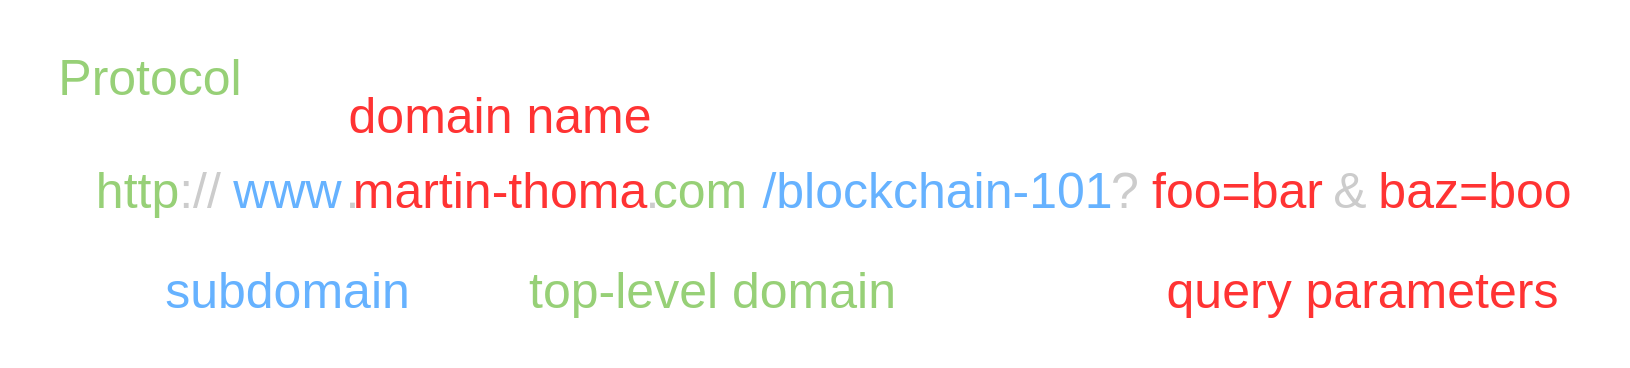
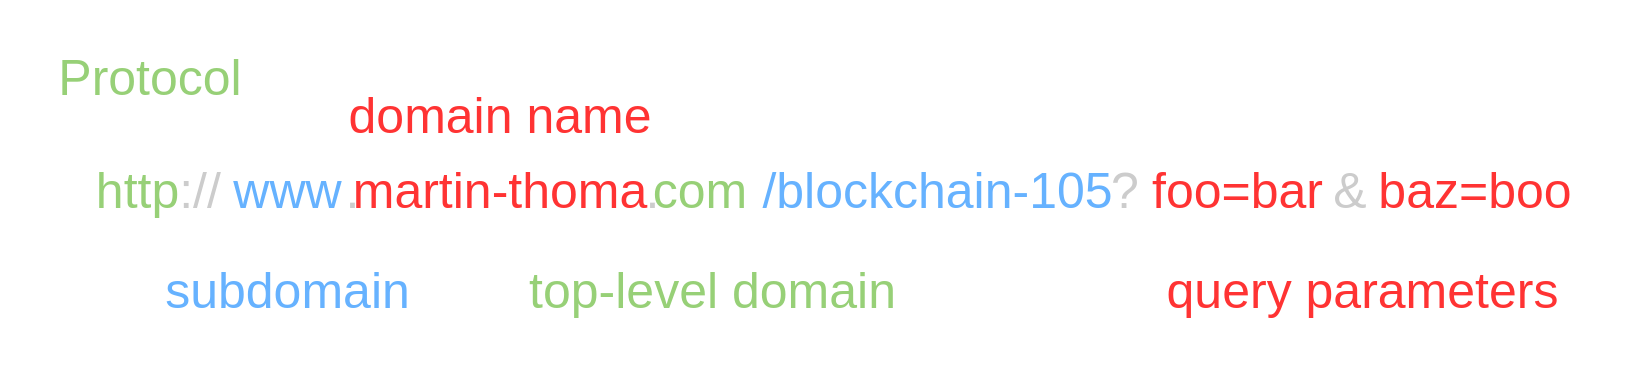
  <mxCell id="0" />
  <mxCell id="1" parent="0" />
  <mxCell id="2" value="http" style="text;html=1;strokeColor=none;fillColor=none;align=center;verticalAlign=middle;whiteSpace=wrap;rounded=0;fontSize=20;fontStyle=0;fontColor=#97D077;" vertex="1" parent="1"><mxGeometry x="40" y="65" width="30" height="20" as="geometry" /></mxCell>
  <mxCell id="3" value="://" style="text;html=1;strokeColor=none;fillColor=none;align=center;verticalAlign=middle;whiteSpace=wrap;rounded=0;fontSize=20;fontColor=#CCCCCC;" vertex="1" parent="1"><mxGeometry x="70" y="65" width="20" height="20" as="geometry" /></mxCell>
  <mxCell id="4" value="www" style="text;html=1;strokeColor=none;fillColor=none;align=center;verticalAlign=middle;whiteSpace=wrap;rounded=0;fontSize=20;fontColor=#66B2FF;" vertex="1" parent="1"><mxGeometry x="90" y="65" width="50" height="20" as="geometry" /></mxCell>
  <mxCell id="5" value="martin-thoma" style="text;html=1;strokeColor=none;fillColor=none;align=center;verticalAlign=middle;whiteSpace=wrap;rounded=0;fontSize=20;fontColor=#FF3333;" vertex="1" parent="1"><mxGeometry x="140" y="65" width="120" height="20" as="geometry" /></mxCell>
  <mxCell id="6" value="Protocol" style="text;html=1;strokeColor=none;fillColor=none;align=center;verticalAlign=middle;whiteSpace=wrap;rounded=0;fontSize=20;fontStyle=0;fontColor=#97D077;" vertex="1" parent="1"><mxGeometry x="20" y="20" width="80" height="20" as="geometry" /></mxCell>
  <mxCell id="7" value="subdomain" style="text;html=1;strokeColor=none;fillColor=none;align=center;verticalAlign=middle;whiteSpace=wrap;rounded=0;fontSize=20;fontStyle=0;fontColor=#66B2FF;" vertex="1" parent="1"><mxGeometry x="65" y="105" width="100" height="20" as="geometry" /></mxCell>
  <mxCell id="8" value="domain name" style="text;html=1;strokeColor=none;fillColor=none;align=center;verticalAlign=middle;whiteSpace=wrap;rounded=0;fontSize=20;fontStyle=0;fontColor=#FF3333;" vertex="1" parent="1"><mxGeometry x="130" y="35" width="140" height="20" as="geometry" /></mxCell>
  <mxCell id="9" value="com" style="text;html=1;strokeColor=none;fillColor=none;align=center;verticalAlign=middle;whiteSpace=wrap;rounded=0;fontSize=20;fontColor=#97D077;" vertex="1" parent="1"><mxGeometry x="260" y="65" width="40" height="20" as="geometry" /></mxCell>
- <mxCell id="10" value="/blockchain-101" style="text;html=1;strokeColor=none;fillColor=none;align=center;verticalAlign=middle;whiteSpace=wrap;rounded=0;fontSize=20;fontColor=#66B2FF;" vertex="1" parent="1"><mxGeometry x="300" y="65" width="150" height="20" as="geometry" /></mxCell>
+ <mxCell id="10" value="/blockchain-105" style="text;html=1;strokeColor=none;fillColor=none;align=center;verticalAlign=middle;whiteSpace=wrap;rounded=0;fontSize=20;fontColor=#66B2FF;" vertex="1" parent="1"><mxGeometry x="300" y="65" width="150" height="20" as="geometry" /></mxCell>
  <mxCell id="11" value="?" style="text;html=1;strokeColor=none;fillColor=none;align=center;verticalAlign=middle;whiteSpace=wrap;rounded=0;fontSize=20;fontColor=#CCCCCC;" vertex="1" parent="1"><mxGeometry x="440" y="65" width="20" height="20" as="geometry" /></mxCell>
  <mxCell id="12" value="foo=bar" style="text;html=1;strokeColor=none;fillColor=none;align=center;verticalAlign=middle;whiteSpace=wrap;rounded=0;fontSize=20;fontColor=#FF3333;" vertex="1" parent="1"><mxGeometry x="460" y="65" width="70" height="20" as="geometry" /></mxCell>
  <mxCell id="13" value="&amp;amp;" style="text;html=1;strokeColor=none;fillColor=none;align=center;verticalAlign=middle;whiteSpace=wrap;rounded=0;fontSize=20;fontColor=#CCCCCC;" vertex="1" parent="1"><mxGeometry x="530" y="65" width="20" height="20" as="geometry" /></mxCell>
  <mxCell id="14" value="baz=boo" style="text;html=1;strokeColor=none;fillColor=none;align=center;verticalAlign=middle;whiteSpace=wrap;rounded=0;fontSize=20;fontColor=#FF3333;" vertex="1" parent="1"><mxGeometry x="550" y="65" width="80" height="20" as="geometry" /></mxCell>
  <mxCell id="15" value="." style="text;html=1;strokeColor=none;fillColor=none;align=center;verticalAlign=middle;whiteSpace=wrap;rounded=0;fontSize=20;fontColor=#CCCCCC;" vertex="1" parent="1"><mxGeometry x="140" y="65" height="20" as="geometry" /></mxCell>
  <mxCell id="16" value="." style="text;html=1;strokeColor=none;fillColor=none;align=center;verticalAlign=middle;whiteSpace=wrap;rounded=0;fontSize=20;fontColor=#CCCCCC;" vertex="1" parent="1"><mxGeometry x="260" y="65" height="20" as="geometry" /></mxCell>
  <mxCell id="17" value="top-level domain" style="text;html=1;strokeColor=none;fillColor=none;align=center;verticalAlign=middle;whiteSpace=wrap;rounded=0;fontSize=20;fontColor=#97D077;" vertex="1" parent="1"><mxGeometry x="210" y="105" width="150" height="20" as="geometry" /></mxCell>
  <mxCell id="18" value="query parameters" style="text;html=1;strokeColor=none;fillColor=none;align=center;verticalAlign=middle;whiteSpace=wrap;rounded=0;fontSize=20;fontStyle=0;fontColor=#FF3333;" vertex="1" parent="1"><mxGeometry x="460" y="105" width="170" height="20" as="geometry" /></mxCell>
